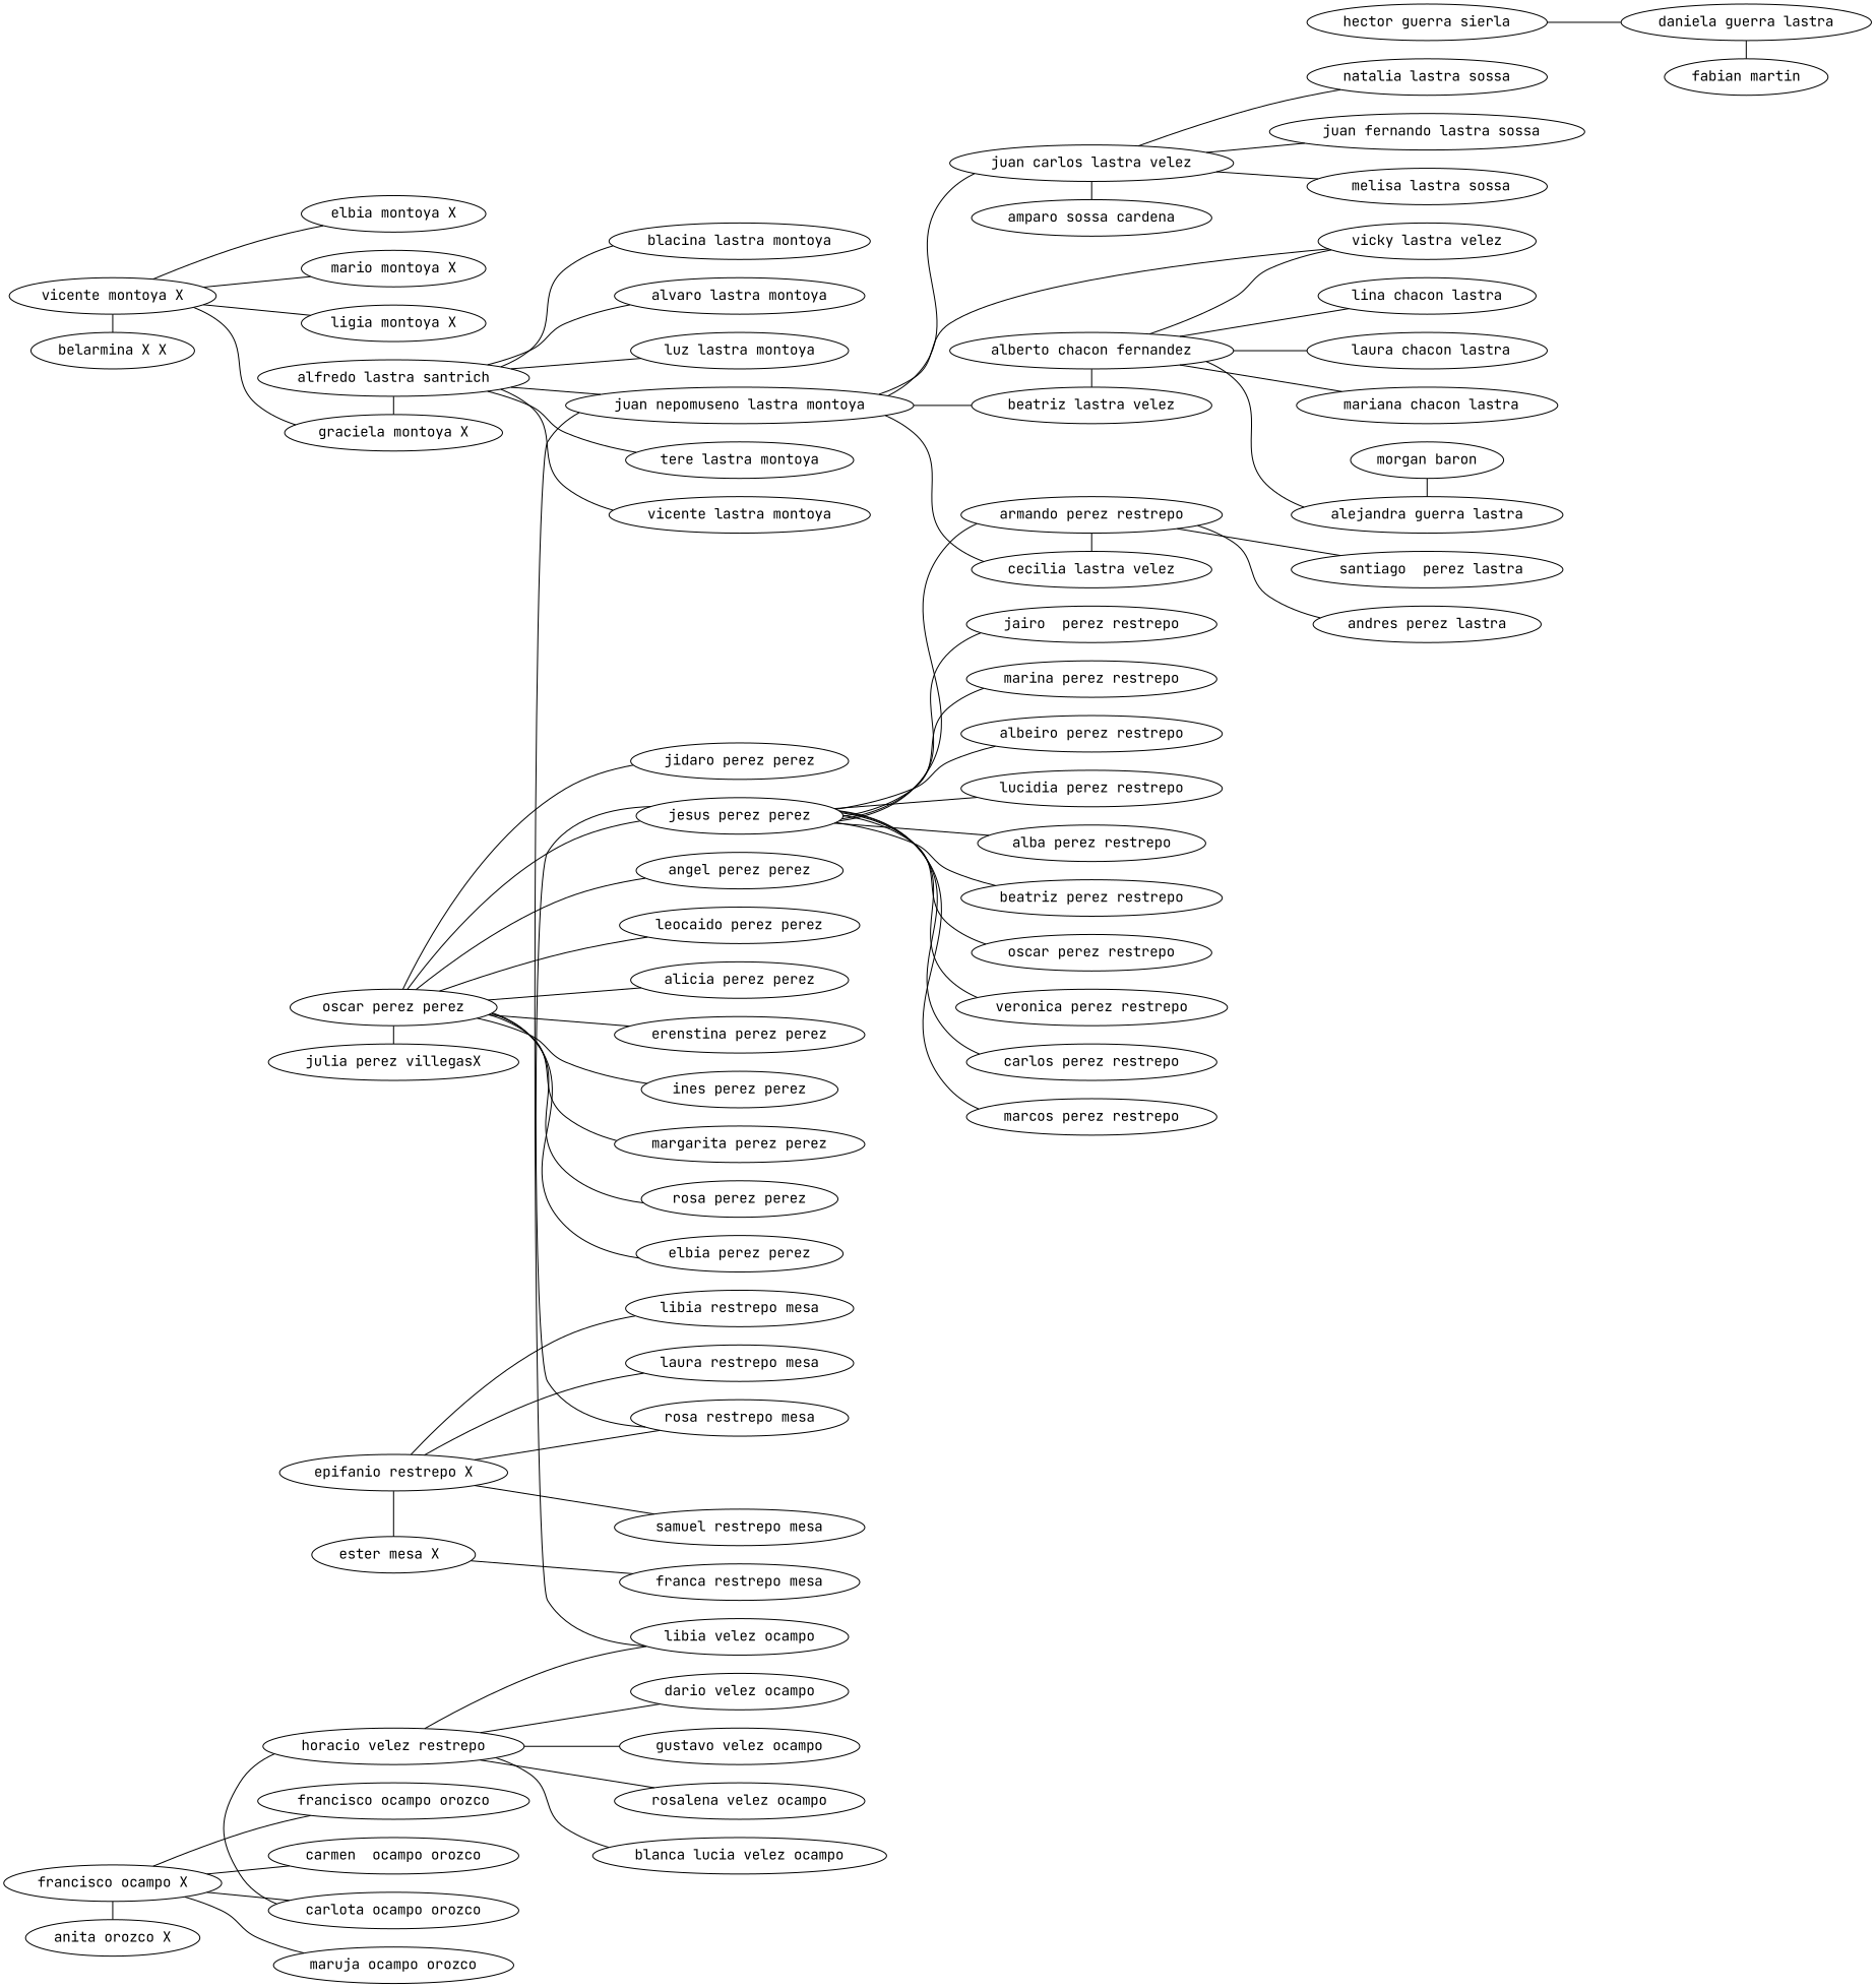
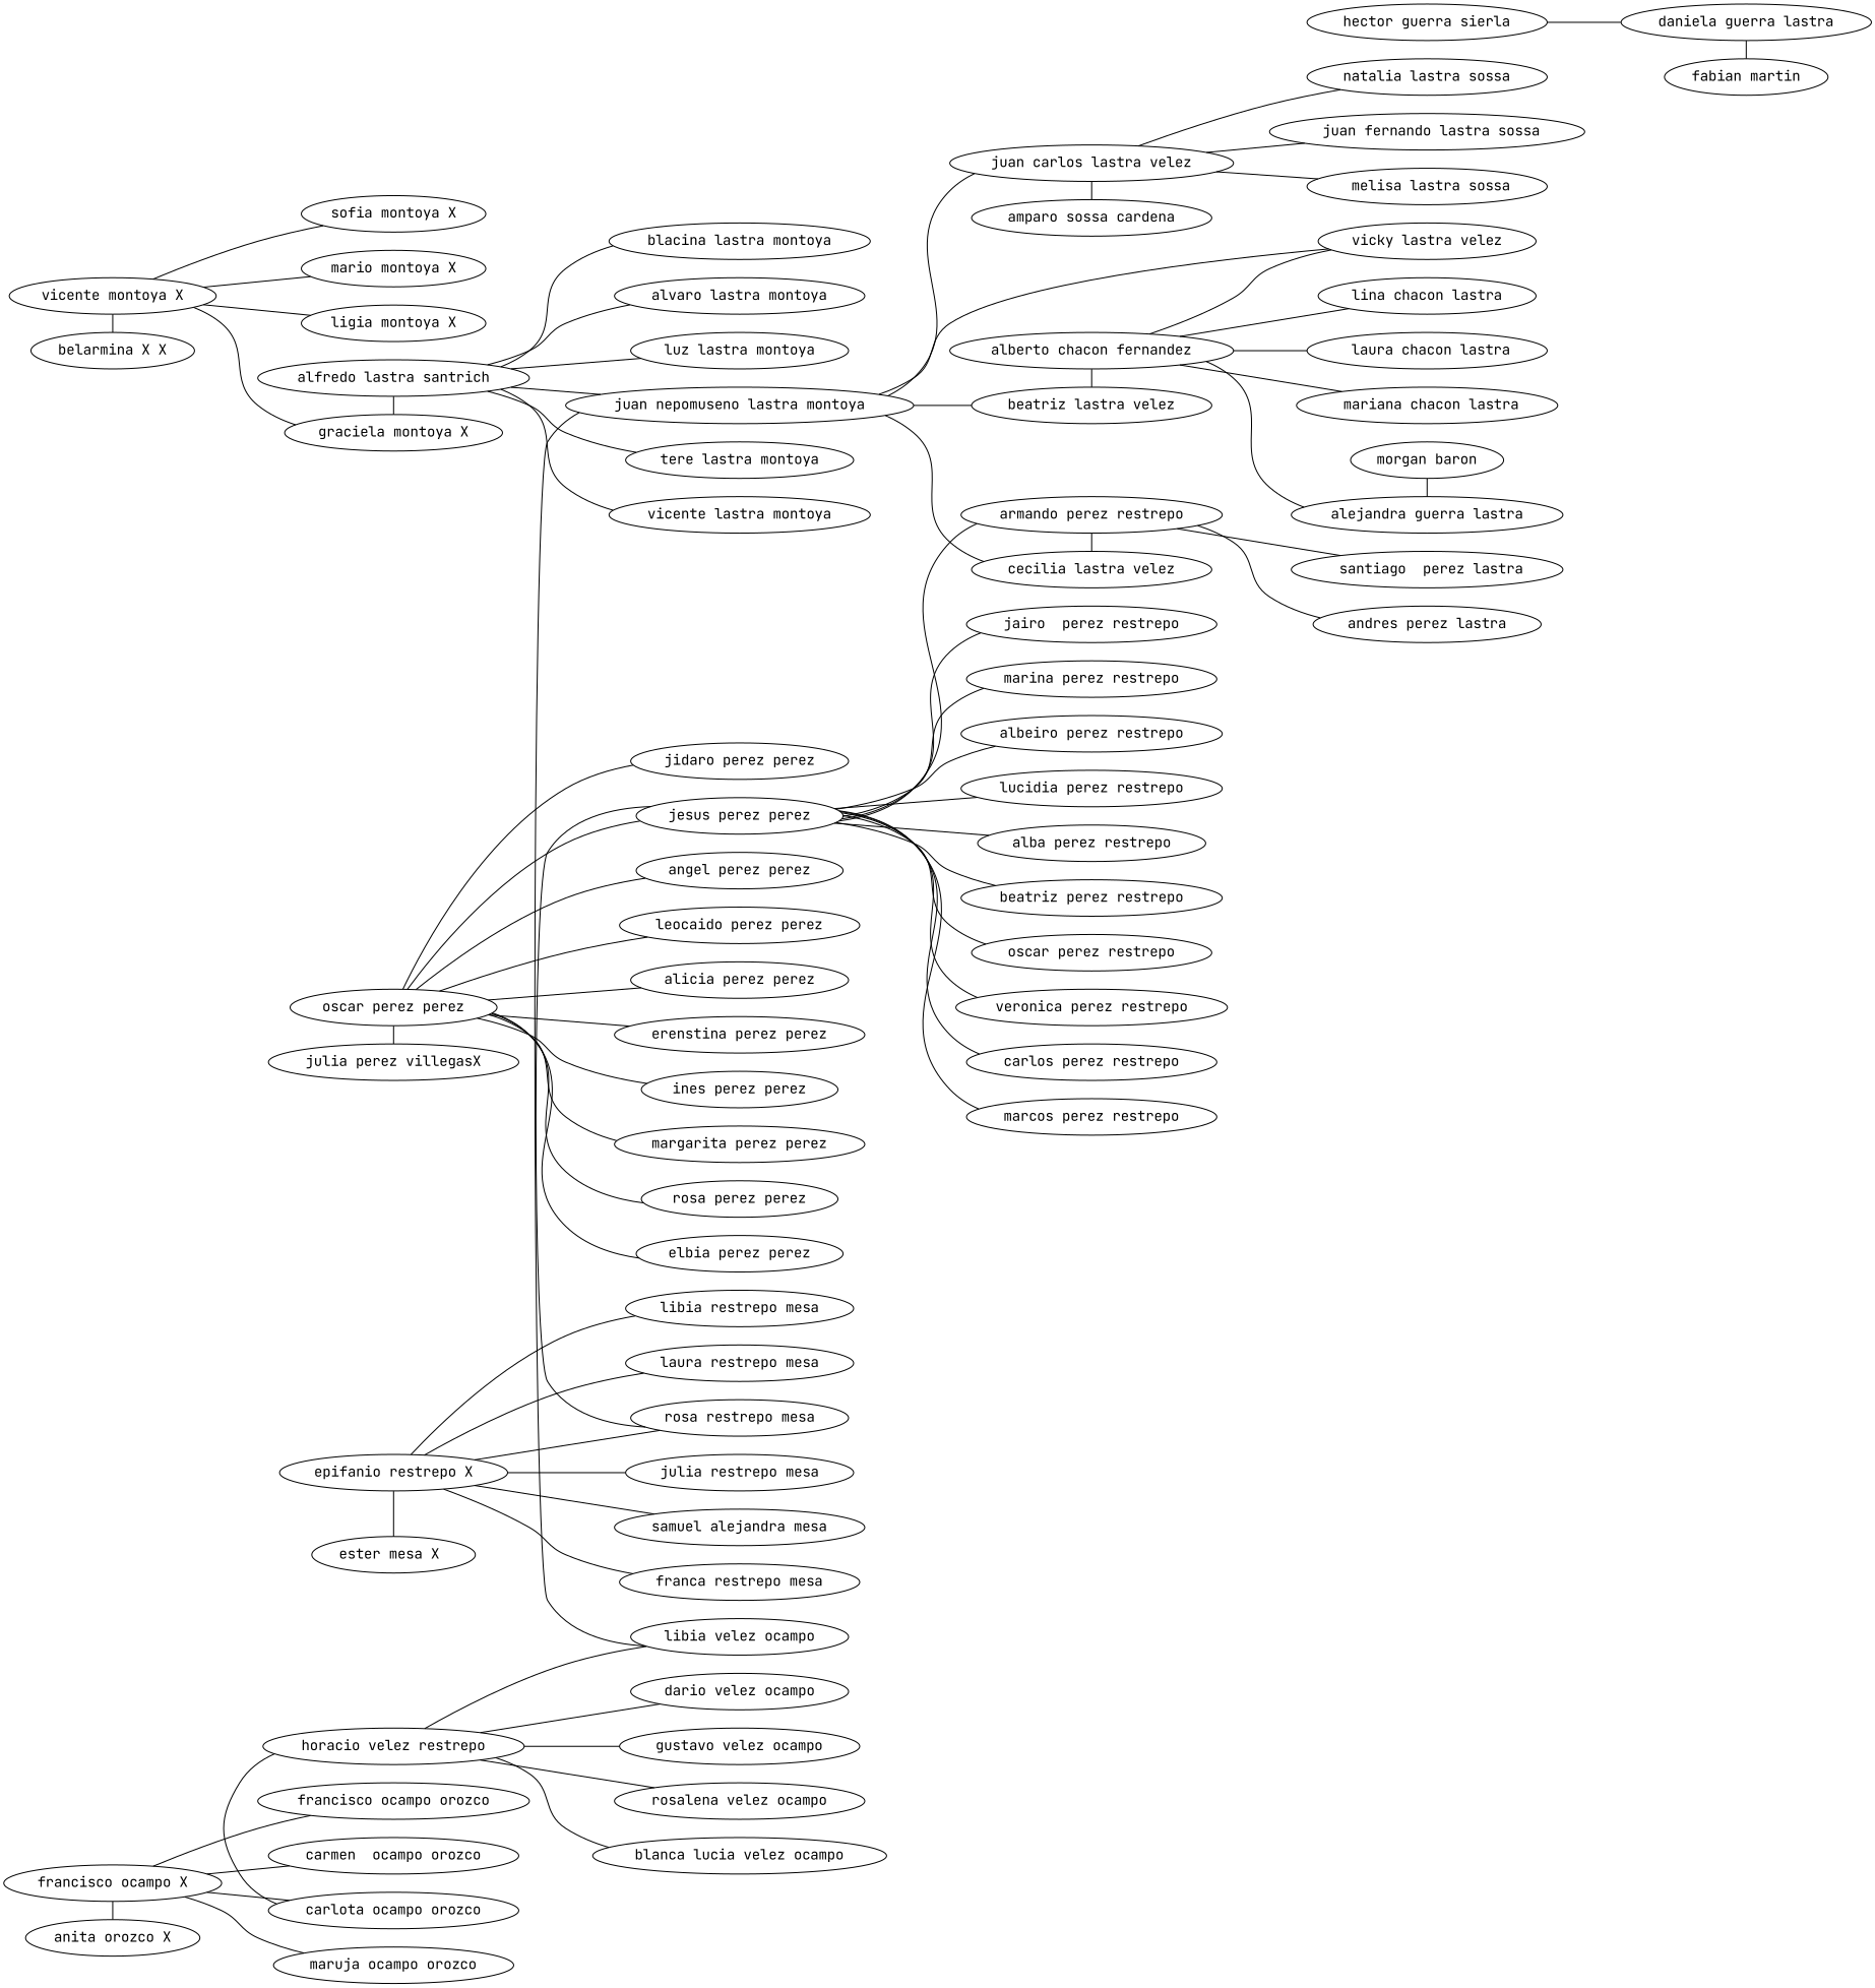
  graph {
    fontname="JetBrains Mono"
    rankdir=LR
    node [fontname="JetBrains Mono"]
    edge [fontname="JetBrains Mono"]
    "vicente montoya X"
    "belarmina X X"
    "graciela montoya X"
    "alfredo lastra santrich"
    "horacio velez restrepo"
    "carlota ocampo orozco"
    "francisco ocampo X"
    "anita orozco X"
    "juan nepomuseno lastra montoya"
    "libia velez ocampo"
    "vicky lastra velez"
    "hector guerra sierla"
    "daniela guerra lastra"
    "fabian martin"
    "alejandra guerra lastra"
    "morgan baron"
    "beatriz lastra velez"
    "alberto chacon fernandez"
    "cecilia lastra velez"
    "armando perez restrepo"
    "juan carlos lastra velez"
    "amparo sossa cardena"
    "jesus perez perez"
    "rosa restrepo mesa"
    "oscar perez perez"
    "julia perez villegasX"
    "epifanio restrepo X"
    "ester mesa X "
-   "sofia montoya X" [label="elbia montoya X"]
+   "sofia montoya X"
    "mario montoya X"
    "ligia montoya X"
    "tere lastra montoya"
    "vicente lastra montoya"
    "blacina lastra montoya"
    "alvaro lastra montoya"
    "luz lastra montoya"
    "gustavo velez ocampo"
    "rosalena velez ocampo"
    "blanca lucia velez ocampo"
    "dario velez ocampo"
    "maruja ocampo orozco"
    "francisco ocampo orozco"
    "carmen  ocampo orozco"
    "lina chacon lastra"
    " laura chacon lastra"
    " mariana chacon lastra"
    "andres perez lastra"
    " santiago  perez lastra"
    "natalia lastra sossa"
    " juan fernando lastra sossa"
    " melisa lastra sossa"
    "marina perez restrepo"
    "albeiro perez restrepo"
    "lucidia perez restrepo"
    "alba perez restrepo"
    "beatriz perez restrepo"
    "oscar perez restrepo"
    "veronica perez restrepo"
    "carlos perez restrepo"
    "marcos perez restrepo"
    "jairo  perez restrepo"
    "angel perez perez"
    "leocaido perez perez"
    "alicia perez perez"
    "erenstina perez perez"
    "ines perez perez"
    "margarita perez perez"
    "rosa perez perez"
    "elbia perez perez"
    "jidaro perez perez"
-   "samuel restrepo mesa"
+   "samuel restrepo mesa" [label="samuel alejandra mesa"]
    "libia restrepo mesa"
    "laura restrepo mesa"
+   "julia restrepo mesa"
    "franca restrepo mesa"
    subgraph sub_1 {
      rank=same
      "vicente montoya X"
      "belarmina X X"
    }
    subgraph sub_2 {
      rank=same
      "graciela montoya X"
      "alfredo lastra santrich"
    }
    subgraph sub_3 {
      rank=same
      "horacio velez restrepo"
      "carlota ocampo orozco"
    }
    subgraph sub_4 {
      rank=same
      "francisco ocampo X"
      "anita orozco X"
    }
    subgraph sub_5 {
      rank=same
      "juan nepomuseno lastra montoya"
      "libia velez ocampo"
    }
    subgraph sub_6 {
      rank=same
      "vicky lastra velez"
      "hector guerra sierla"
    }
    subgraph sub_7 {
      rank=same
      "daniela guerra lastra"
      "fabian martin"
    }
    subgraph sub_8 {
      rank=same
      "alejandra guerra lastra"
      "morgan baron"
    }
    subgraph sub_9 {
      rank=same
      "beatriz lastra velez"
      "alberto chacon fernandez"
    }
    subgraph sub_10 {
      rank=same
      "cecilia lastra velez"
      "armando perez restrepo"
    }
    subgraph sub_11 {
      rank=same
      "juan carlos lastra velez"
      "amparo sossa cardena"
    }
    subgraph sub_12 {
      rank=same
      "jesus perez perez"
      "rosa restrepo mesa"
    }
    subgraph sub_13 {
      rank=same
      "oscar perez perez"
      "julia perez villegasX"
    }
    subgraph sub_14 {
      rank=same
      "epifanio restrepo X"
      "ester mesa X "
    }
    "vicente montoya X" -- "belarmina X X"
    "vicente montoya X" -- "graciela montoya X"
    "vicente montoya X" -- "sofia montoya X"
    "vicente montoya X" -- "mario montoya X"
    "vicente montoya X" -- "ligia montoya X"
    "alfredo lastra santrich" -- "graciela montoya X"
    "alfredo lastra santrich" -- "juan nepomuseno lastra montoya"
    "alfredo lastra santrich" -- "tere lastra montoya"
    "alfredo lastra santrich" -- "vicente lastra montoya"
    "alfredo lastra santrich" -- "blacina lastra montoya"
    "alfredo lastra santrich" -- "alvaro lastra montoya"
    "alfredo lastra santrich" -- "luz lastra montoya"
    "horacio velez restrepo" -- "carlota ocampo orozco"
    "horacio velez restrepo" -- "libia velez ocampo"
    "horacio velez restrepo" -- "gustavo velez ocampo"
    "horacio velez restrepo" -- "rosalena velez ocampo"
    "horacio velez restrepo" -- "blanca lucia velez ocampo"
    "horacio velez restrepo" -- "dario velez ocampo"
    "francisco ocampo X" -- "carlota ocampo orozco"
    "francisco ocampo X" -- "anita orozco X"
    "francisco ocampo X" -- "maruja ocampo orozco"
    "francisco ocampo X" -- "francisco ocampo orozco"
    "francisco ocampo X" -- "carmen  ocampo orozco"
    "juan nepomuseno lastra montoya" -- "libia velez ocampo"
    "juan nepomuseno lastra montoya" -- "vicky lastra velez"
    "juan nepomuseno lastra montoya" -- "beatriz lastra velez"
    "juan nepomuseno lastra montoya" -- "cecilia lastra velez"
    "juan nepomuseno lastra montoya" -- "juan carlos lastra velez"
    "hector guerra sierla" -- "daniela guerra lastra"
    "daniela guerra lastra" -- "fabian martin"
    "morgan baron" -- "alejandra guerra lastra"
    "alberto chacon fernandez" -- "vicky lastra velez"
    "alberto chacon fernandez" -- "alejandra guerra lastra"
    "alberto chacon fernandez" -- "beatriz lastra velez"
    "alberto chacon fernandez" -- "lina chacon lastra"
    "alberto chacon fernandez" -- " laura chacon lastra"
    "alberto chacon fernandez" -- " mariana chacon lastra"
    "armando perez restrepo" -- "cecilia lastra velez"
    "armando perez restrepo" -- "andres perez lastra"
    "armando perez restrepo" -- " santiago  perez lastra"
    "juan carlos lastra velez" -- "amparo sossa cardena"
    "juan carlos lastra velez" -- "natalia lastra sossa"
    "juan carlos lastra velez" -- " juan fernando lastra sossa"
    "juan carlos lastra velez" -- " melisa lastra sossa"
    "jesus perez perez" -- "armando perez restrepo"
    "jesus perez perez" -- "rosa restrepo mesa"
    "jesus perez perez" -- "marina perez restrepo"
    "jesus perez perez" -- "albeiro perez restrepo"
    "jesus perez perez" -- "lucidia perez restrepo"
    "jesus perez perez" -- "alba perez restrepo"
    "jesus perez perez" -- "beatriz perez restrepo"
    "jesus perez perez" -- "oscar perez restrepo"
    "jesus perez perez" -- "veronica perez restrepo"
    "jesus perez perez" -- "carlos perez restrepo"
    "jesus perez perez" -- "marcos perez restrepo"
    "jesus perez perez" -- "jairo  perez restrepo"
    "oscar perez perez" -- "jesus perez perez"
    "oscar perez perez" -- "julia perez villegasX"
    "oscar perez perez" -- "angel perez perez"
    "oscar perez perez" -- "leocaido perez perez"
    "oscar perez perez" -- "alicia perez perez"
    "oscar perez perez" -- "erenstina perez perez"
    "oscar perez perez" -- "ines perez perez"
    "oscar perez perez" -- "margarita perez perez"
    "oscar perez perez" -- "rosa perez perez"
    "oscar perez perez" -- "elbia perez perez"
    "oscar perez perez" -- "jidaro perez perez"
    "epifanio restrepo X" -- "rosa restrepo mesa"
    "epifanio restrepo X" -- "ester mesa X "
    "epifanio restrepo X" -- "samuel restrepo mesa"
    "epifanio restrepo X" -- "libia restrepo mesa"
    "epifanio restrepo X" -- "laura restrepo mesa"
-   "ester mesa X " -- "franca restrepo mesa"
+   "epifanio restrepo X" -- "julia restrepo mesa"
+   "epifanio restrepo X" -- "franca restrepo mesa"
  }
